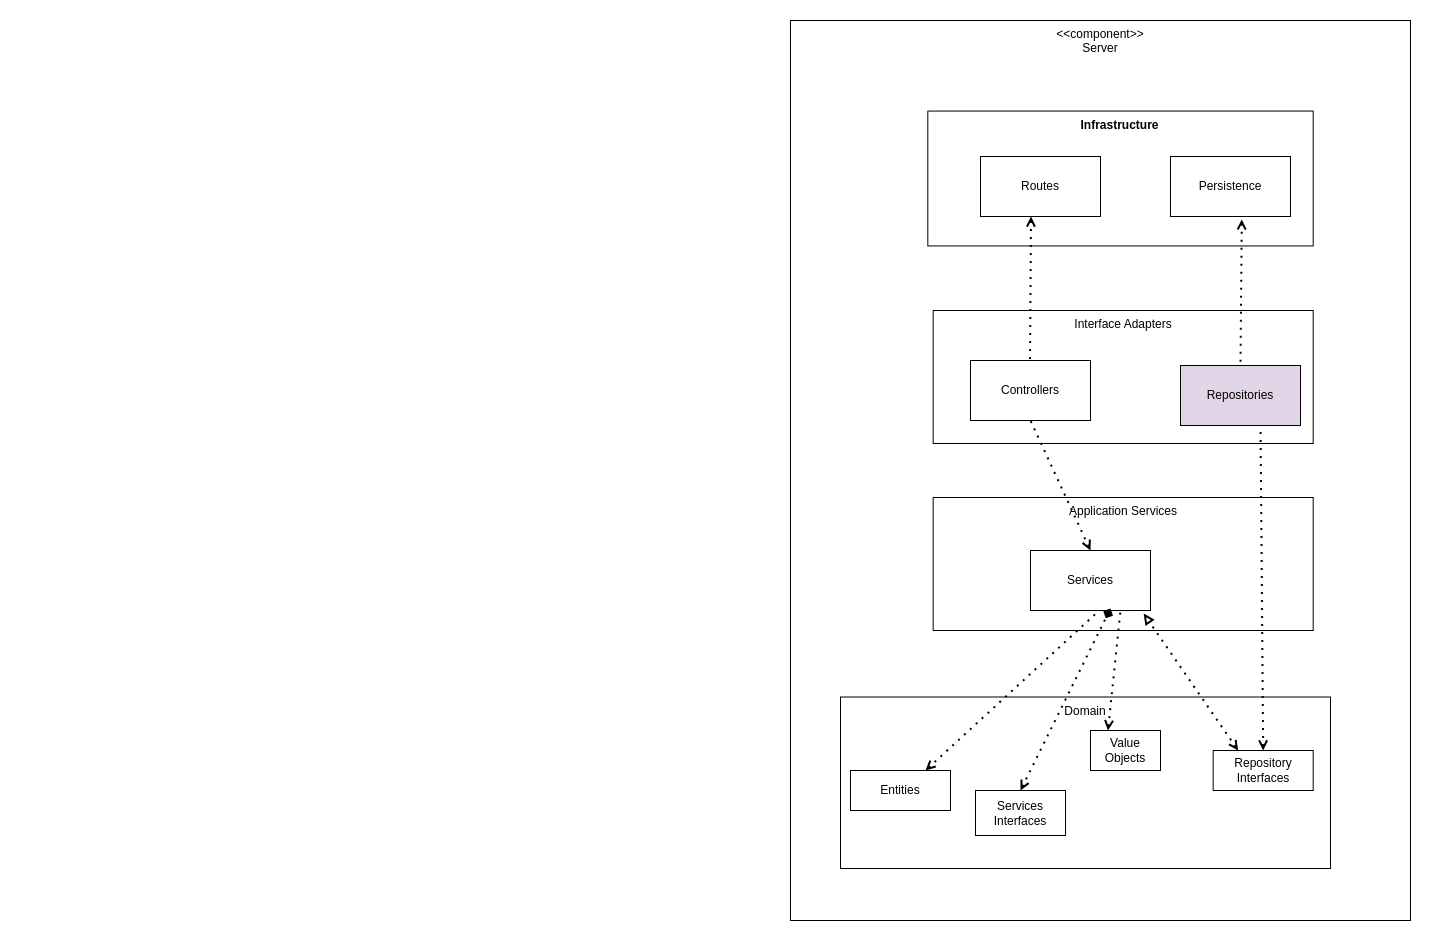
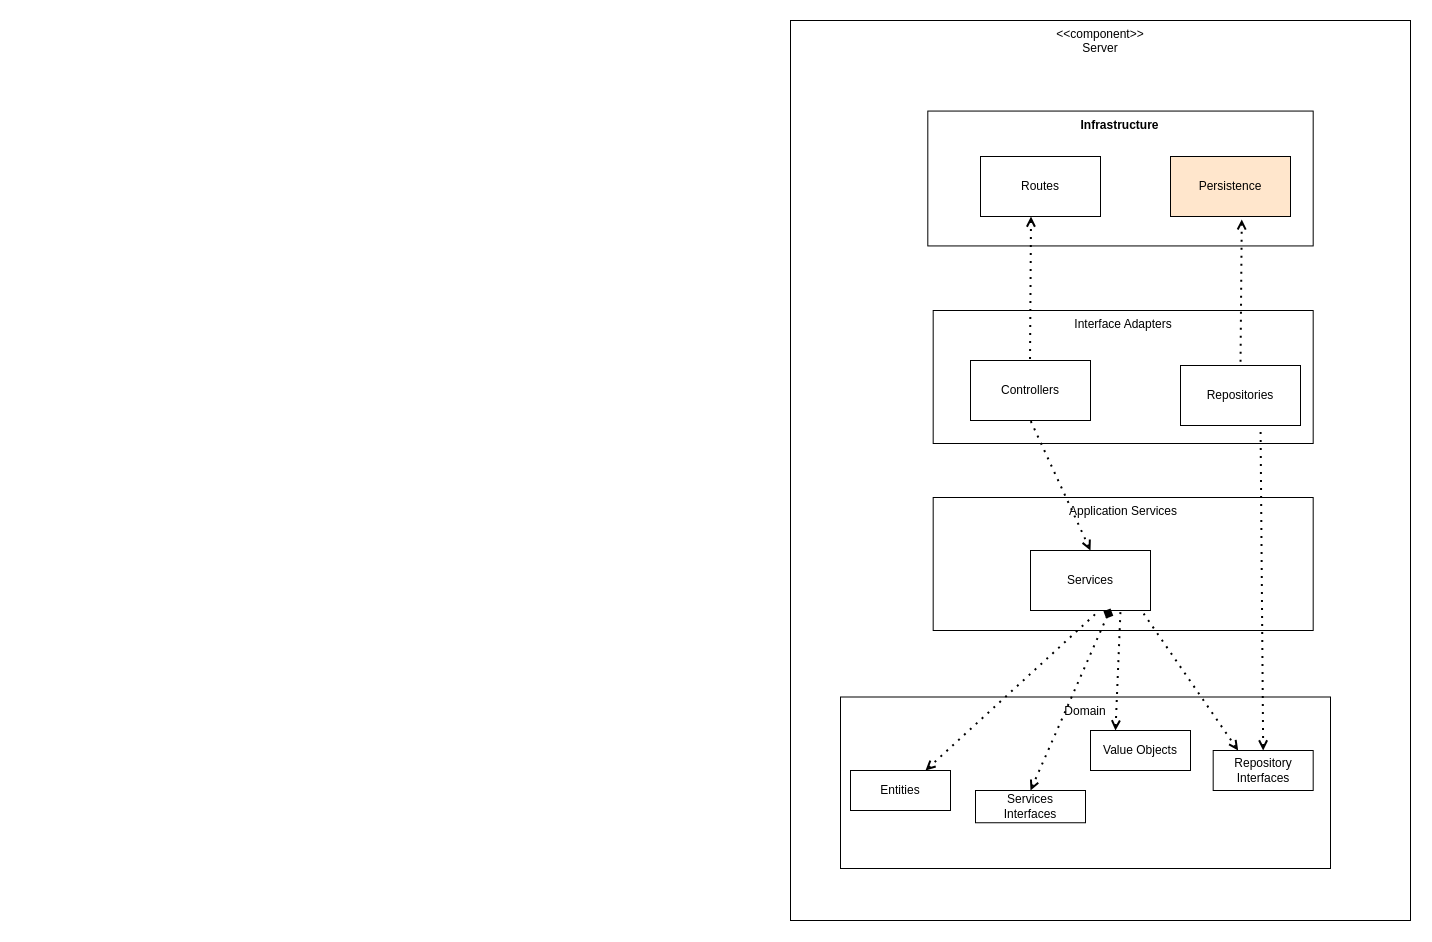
  <mxCell id="0" />
  <mxCell id="1" parent="0" />
  <mxCell id="2" style="edgeStyle=orthogonalEdgeStyle;rounded=0;orthogonalLoop=1;jettySize=auto;html=1;exitX=0.5;exitY=1;exitDx=0;exitDy=0;" parent="1" edge="1"><mxGeometry relative="1" as="geometry"><mxPoint x="20" y="116" as="sourcePoint" /><mxPoint x="20" y="116" as="targetPoint" /></mxGeometry></mxCell>
  <mxCell id="3" value="&amp;lt;&amp;lt;component&amp;gt;&amp;gt;&lt;br&gt;Server" style="whiteSpace=wrap;html=1;verticalAlign=top;" parent="1" vertex="1"><mxGeometry x="790" y="20" width="620" height="900" as="geometry" /></mxCell>
  <mxCell id="4" value="&lt;b style=&quot;background-color: initial;&quot;&gt;Infrastructure&lt;br&gt;&lt;br&gt;&lt;/b&gt;" style="html=1;dropTarget=0;whiteSpace=wrap;aspect=fixed;container=1;align=center;horizontal=1;verticalAlign=top;" parent="1" vertex="1"><mxGeometry x="927.31" y="110.56" width="385.37" height="134.88" as="geometry"><mxRectangle x="1160" y="270.56" width="110" height="30" as="alternateBounds" /></mxGeometry></mxCell>
  <mxCell id="5" value="Interface Adapters&lt;br&gt;" style="html=1;dropTarget=0;whiteSpace=wrap;aspect=fixed;container=1;align=center;horizontal=1;verticalAlign=top;" parent="1" vertex="1"><mxGeometry x="932.68" y="310" width="380" height="133" as="geometry" /></mxCell>
  <mxCell id="6" value="Application Services" style="html=1;dropTarget=0;whiteSpace=wrap;aspect=fixed;container=1;align=center;horizontal=1;verticalAlign=top;" parent="1" vertex="1"><mxGeometry x="932.68" y="497" width="380" height="133" as="geometry" /></mxCell>
  <mxCell id="7" value="Domain" style="html=1;dropTarget=0;whiteSpace=wrap;aspect=fixed;container=1;align=center;horizontal=1;verticalAlign=top;" parent="1" vertex="1"><mxGeometry x="840" y="696.5" width="490" height="171.5" as="geometry" /></mxCell>
  <mxCell id="8" value="Routes" style="rounded=0;whiteSpace=wrap;html=1;" parent="1" vertex="1"><mxGeometry x="980" y="156" width="120" height="60" as="geometry" /></mxCell>
- <mxCell id="9" value="Persistence" style="rounded=0;whiteSpace=wrap;html=1;" parent="1" vertex="1"><mxGeometry x="1170" y="156" width="120" height="60" as="geometry" /></mxCell>
- <mxCell id="10" value="Repositories" style="rounded=0;whiteSpace=wrap;html=1;fillColor=#e1d5e7;" parent="1" vertex="1"><mxGeometry x="1180" y="365" width="120" height="60" as="geometry" /></mxCell>
+ <mxCell id="9" value="Persistence" style="rounded=0;whiteSpace=wrap;html=1;fillColor=#ffe6cc;" parent="1" vertex="1"><mxGeometry x="1170" y="156" width="120" height="60" as="geometry" /></mxCell>
+ <mxCell id="10" value="Repositories" style="rounded=0;whiteSpace=wrap;html=1;" parent="1" vertex="1"><mxGeometry x="1180" y="365" width="120" height="60" as="geometry" /></mxCell>
  <mxCell id="11" value="Controllers" style="rounded=0;whiteSpace=wrap;html=1;" parent="1" vertex="1"><mxGeometry x="970" y="360" width="120" height="60" as="geometry" /></mxCell>
  <mxCell id="12" value="Services" style="rounded=0;whiteSpace=wrap;html=1;" parent="1" vertex="1"><mxGeometry x="1030" y="550" width="120" height="60" as="geometry" /></mxCell>
  <mxCell id="13" value="Entities" style="rounded=0;whiteSpace=wrap;html=1;" parent="1" vertex="1"><mxGeometry x="850" y="770" width="100" height="40" as="geometry" /></mxCell>
- <mxCell id="14" value="Value Objects" style="rounded=0;whiteSpace=wrap;html=1;" parent="1" vertex="1"><mxGeometry x="1090" y="730" width="70" height="40" as="geometry" /></mxCell>
+ <mxCell id="14" value="Value Objects" style="rounded=0;whiteSpace=wrap;html=1;" parent="1" vertex="1"><mxGeometry x="1090" y="730" width="100" height="40" as="geometry" /></mxCell>
  <mxCell id="15" value="Repository Interfaces" style="rounded=0;whiteSpace=wrap;html=1;" parent="1" vertex="1"><mxGeometry x="1212.68" y="750" width="100" height="40" as="geometry" /></mxCell>
  <mxCell id="16" value="" style="endArrow=none;dashed=1;html=1;dashPattern=1 3;strokeWidth=2;rounded=0;entryX=0.57;entryY=1.005;entryDx=0;entryDy=0;entryPerimeter=0;exitX=0.75;exitY=0;exitDx=0;exitDy=0;startArrow=open;startFill=0;" parent="1" source="13" target="12" edge="1"><mxGeometry width="50" height="50" relative="1" as="geometry"><mxPoint x="990" y="690" as="sourcePoint" /><mxPoint x="1040" y="640" as="targetPoint" /></mxGeometry></mxCell>
  <mxCell id="17" value="" style="endArrow=none;dashed=1;html=1;dashPattern=1 3;strokeWidth=2;rounded=0;entryX=0.75;entryY=1;entryDx=0;entryDy=0;exitX=0.25;exitY=0;exitDx=0;exitDy=0;startArrow=open;startFill=0;" parent="1" source="14" target="12" edge="1"><mxGeometry width="50" height="50" relative="1" as="geometry"><mxPoint x="1005" y="770" as="sourcePoint" /><mxPoint x="1048" y="620" as="targetPoint" /></mxGeometry></mxCell>
- <mxCell id="18" value="" style="endArrow=block;dashed=1;html=1;dashPattern=1 3;strokeWidth=2;rounded=0;entryX=0.943;entryY=1.052;entryDx=0;entryDy=0;exitX=0.25;exitY=0;exitDx=0;exitDy=0;entryPerimeter=0;endFill=0;startArrow=open;startFill=0;" parent="1" source="15" target="12" edge="1"><mxGeometry width="50" height="50" relative="1" as="geometry"><mxPoint x="1085" y="770" as="sourcePoint" /><mxPoint x="1070" y="620" as="targetPoint" /></mxGeometry></mxCell>
+ <mxCell id="18" value="" style="endArrow=none;dashed=1;html=1;dashPattern=1 3;strokeWidth=2;rounded=0;entryX=0.943;entryY=1.052;entryDx=0;entryDy=0;exitX=0.25;exitY=0;exitDx=0;exitDy=0;entryPerimeter=0;endFill=0;startArrow=open;startFill=0;" parent="1" source="15" target="12" edge="1"><mxGeometry width="50" height="50" relative="1" as="geometry"><mxPoint x="1085" y="770" as="sourcePoint" /><mxPoint x="1070" y="620" as="targetPoint" /></mxGeometry></mxCell>
  <mxCell id="19" value="" style="endArrow=none;dashed=1;html=1;dashPattern=1 3;strokeWidth=2;rounded=0;entryX=0.5;entryY=1;entryDx=0;entryDy=0;exitX=0.5;exitY=0;exitDx=0;exitDy=0;startArrow=open;startFill=0;" parent="1" source="12" target="11" edge="1"><mxGeometry width="50" height="50" relative="1" as="geometry"><mxPoint x="1035" y="570" as="sourcePoint" /><mxPoint x="1020" y="420" as="targetPoint" /></mxGeometry></mxCell>
  <mxCell id="20" value="" style="endArrow=none;dashed=1;html=1;dashPattern=1 3;strokeWidth=2;rounded=0;entryX=0.667;entryY=1;entryDx=0;entryDy=0;exitX=0.5;exitY=0;exitDx=0;exitDy=0;startArrow=open;startFill=0;entryPerimeter=0;" parent="1" source="15" target="10" edge="1"><mxGeometry width="50" height="50" relative="1" as="geometry"><mxPoint x="1040" y="560" as="sourcePoint" /><mxPoint x="1040" y="430" as="targetPoint" /></mxGeometry></mxCell>
  <mxCell id="21" value="" style="endArrow=none;dashed=1;html=1;dashPattern=1 3;strokeWidth=2;rounded=0;entryX=0.5;entryY=0;entryDx=0;entryDy=0;exitX=0.594;exitY=1.048;exitDx=0;exitDy=0;startArrow=open;startFill=0;exitPerimeter=0;" parent="1" source="9" target="10" edge="1"><mxGeometry width="50" height="50" relative="1" as="geometry"><mxPoint x="1070" y="560" as="sourcePoint" /><mxPoint x="1220" y="435" as="targetPoint" /></mxGeometry></mxCell>
  <mxCell id="22" value="" style="endArrow=none;dashed=1;html=1;dashPattern=1 3;strokeWidth=2;rounded=0;entryX=0.5;entryY=0;entryDx=0;entryDy=0;exitX=0.594;exitY=1.048;exitDx=0;exitDy=0;startArrow=open;startFill=0;exitPerimeter=0;" parent="1" edge="1"><mxGeometry width="50" height="50" relative="1" as="geometry"><mxPoint x="1030.5" y="216" as="sourcePoint" /><mxPoint x="1029.5" y="362" as="targetPoint" /></mxGeometry></mxCell>
- <mxCell id="23" value="Services&lt;br&gt;Interfaces" style="rounded=0;whiteSpace=wrap;html=1;" vertex="1" parent="1"><mxGeometry x="975" y="790" width="90" height="45" as="geometry" /></mxCell>
+ <mxCell id="23" value="Services&lt;br&gt;Interfaces" style="rounded=0;whiteSpace=wrap;html=1;" vertex="1" parent="1"><mxGeometry x="975" y="790" width="110" height="32.25" as="geometry" /></mxCell>
  <mxCell id="24" value="" style="endArrow=diamond;dashed=1;html=1;dashPattern=1 3;strokeWidth=2;rounded=0;entryX=0.667;entryY=0.967;entryDx=0;entryDy=0;exitX=0.5;exitY=0;exitDx=0;exitDy=0;startArrow=open;startFill=0;entryPerimeter=0;" edge="1" parent="1" source="23" target="12"><mxGeometry width="50" height="50" relative="1" as="geometry"><mxPoint x="1125" y="740" as="sourcePoint" /><mxPoint x="1130" y="620" as="targetPoint" /></mxGeometry></mxCell>
